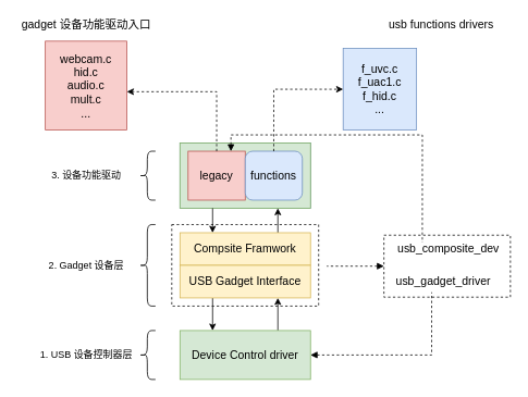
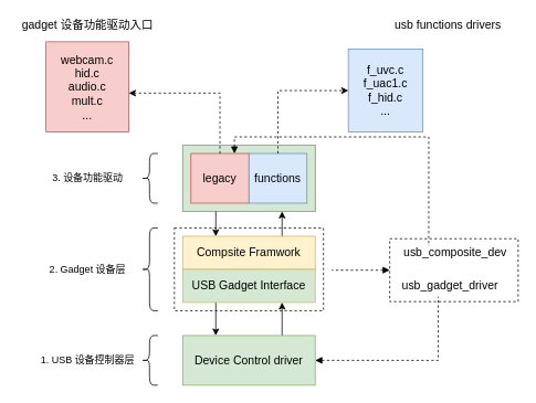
  <mxCell id="0" />
  <mxCell id="1" parent="0" />
  <mxCell id="2" value="" style="rounded=0;whiteSpace=wrap;html=1;fillColor=none;dashed=1;" vertex="1" parent="1"><mxGeometry x="210" y="275" width="180" height="100" as="geometry" /></mxCell>
  <mxCell id="3" style="edgeStyle=none;rounded=0;orthogonalLoop=1;jettySize=auto;html=1;exitX=0.75;exitY=0;exitDx=0;exitDy=0;entryX=0.75;entryY=1;entryDx=0;entryDy=0;" edge="1" parent="1" source="4" target="17"><mxGeometry relative="1" as="geometry" /></mxCell>
  <mxCell id="4" value="&lt;font style=&quot;font-size: 14px&quot;&gt;Compsite Framwork&lt;br&gt;&lt;/font&gt;" style="rounded=0;whiteSpace=wrap;html=1;fillColor=#fff2cc;strokeColor=#d6b656;" vertex="1" parent="1"><mxGeometry x="220" y="285" width="160" height="40" as="geometry" /></mxCell>
  <mxCell id="5" style="edgeStyle=orthogonalEdgeStyle;rounded=0;orthogonalLoop=1;jettySize=auto;html=1;exitX=0.75;exitY=0;exitDx=0;exitDy=0;entryX=0.75;entryY=1;entryDx=0;entryDy=0;" edge="1" parent="1" source="7" target="9"><mxGeometry relative="1" as="geometry" /></mxCell>
  <mxCell id="6" style="edgeStyle=orthogonalEdgeStyle;rounded=0;orthogonalLoop=1;jettySize=auto;html=1;exitX=1;exitY=0.5;exitDx=0;exitDy=0;entryX=0.354;entryY=1.15;entryDx=0;entryDy=0;entryPerimeter=0;dashed=1;startArrow=block;startFill=1;endArrow=none;endFill=0;" edge="1" parent="1" source="7" target="21"><mxGeometry relative="1" as="geometry" /></mxCell>
  <mxCell id="7" value="&lt;font style=&quot;font-size: 14px&quot;&gt;Device Control driver&lt;br&gt;&lt;/font&gt;" style="rounded=0;whiteSpace=wrap;html=1;fillColor=#d5e8d4;strokeColor=#82b366;" vertex="1" parent="1"><mxGeometry x="220" y="405" width="160" height="60" as="geometry" /></mxCell>
  <mxCell id="8" style="edgeStyle=orthogonalEdgeStyle;rounded=0;orthogonalLoop=1;jettySize=auto;html=1;exitX=0.25;exitY=1;exitDx=0;exitDy=0;entryX=0.25;entryY=0;entryDx=0;entryDy=0;" edge="1" parent="1" source="9" target="7"><mxGeometry relative="1" as="geometry" /></mxCell>
- <mxCell id="9" value="&lt;font style=&quot;font-size: 14px&quot;&gt;USB Gadget Interface&lt;br&gt;&lt;/font&gt;" style="rounded=0;whiteSpace=wrap;html=1;fillColor=#fff2cc;strokeColor=#d6b656;" vertex="1" parent="1"><mxGeometry x="220" y="325" width="160" height="40" as="geometry" /></mxCell>
+ <mxCell id="9" value="&lt;font style=&quot;font-size: 14px&quot;&gt;USB Gadget Interface&lt;br&gt;&lt;/font&gt;" style="rounded=0;whiteSpace=wrap;html=1;fillColor=#d5e8d4;strokeColor=#d6b656;" vertex="1" parent="1"><mxGeometry x="220" y="325" width="160" height="40" as="geometry" /></mxCell>
  <mxCell id="10" value="" style="shape=curlyBracket;whiteSpace=wrap;html=1;rounded=1;fillColor=none;" vertex="1" parent="1"><mxGeometry x="170" y="275" width="20" height="100" as="geometry" /></mxCell>
  <mxCell id="11" value="" style="shape=curlyBracket;whiteSpace=wrap;html=1;rounded=1;fillColor=none;" vertex="1" parent="1"><mxGeometry x="170" y="405" width="20" height="60" as="geometry" /></mxCell>
  <mxCell id="12" value="" style="shape=curlyBracket;whiteSpace=wrap;html=1;rounded=1;fillColor=none;" vertex="1" parent="1"><mxGeometry x="170" y="185" width="20" height="60" as="geometry" /></mxCell>
  <mxCell id="13" value="1. USB 设备控制器层" style="text;html=1;align=center;verticalAlign=middle;resizable=0;points=[];autosize=1;strokeColor=none;" vertex="1" parent="1"><mxGeometry x="40" y="425" width="130" height="20" as="geometry" /></mxCell>
  <mxCell id="14" value="2. Gadget 设备层" style="text;html=1;align=center;verticalAlign=middle;resizable=0;points=[];autosize=1;strokeColor=none;" vertex="1" parent="1"><mxGeometry x="50" y="315" width="110" height="20" as="geometry" /></mxCell>
  <mxCell id="15" value="3. 设备功能驱动" style="text;html=1;align=center;verticalAlign=middle;resizable=0;points=[];autosize=1;strokeColor=none;" vertex="1" parent="1"><mxGeometry x="55" y="205" width="100" height="20" as="geometry" /></mxCell>
  <mxCell id="16" value="" style="group;fillColor=#dae8fc;strokeColor=#6c8ebf;" vertex="1" connectable="0" parent="1"><mxGeometry x="220" y="175" width="160" height="80" as="geometry" /></mxCell>
  <mxCell id="17" value="" style="rounded=0;whiteSpace=wrap;html=1;fillColor=#d5e8d4;strokeColor=#82b366;" vertex="1" parent="16"><mxGeometry width="160" height="80" as="geometry" /></mxCell>
  <mxCell id="18" value="&lt;font style=&quot;font-size: 14px&quot;&gt;legacy&lt;br&gt;&lt;/font&gt;" style="rounded=0;whiteSpace=wrap;html=1;fillColor=#f8cecc;strokeColor=#b85450;" vertex="1" parent="16"><mxGeometry x="10" y="10" width="70" height="60" as="geometry" /></mxCell>
- <mxCell id="19" value="&lt;font style=&quot;font-size: 14px&quot;&gt;functions&lt;br&gt;&lt;/font&gt;" style="whiteSpace=wrap;html=1;fillColor=#dae8fc;strokeColor=#6c8ebf;rounded=1;" vertex="1" parent="16"><mxGeometry x="80" y="10" width="70" height="60" as="geometry" /></mxCell>
+ <mxCell id="19" value="&lt;font style=&quot;font-size: 14px&quot;&gt;functions&lt;br&gt;&lt;/font&gt;" style="rounded=0;whiteSpace=wrap;html=1;fillColor=#dae8fc;strokeColor=#6c8ebf;" vertex="1" parent="16"><mxGeometry x="80" y="10" width="70" height="60" as="geometry" /></mxCell>
  <mxCell id="20" style="edgeStyle=none;rounded=0;orthogonalLoop=1;jettySize=auto;html=1;exitX=0.25;exitY=1;exitDx=0;exitDy=0;entryX=0.25;entryY=0;entryDx=0;entryDy=0;" edge="1" parent="1" source="17" target="4"><mxGeometry relative="1" as="geometry" /></mxCell>
  <mxCell id="21" value="&lt;font&gt;&lt;span style=&quot;font-size: 14px&quot;&gt;usb_gadget_driver&lt;/span&gt;&lt;br&gt;&lt;/font&gt;" style="text;html=1;align=left;verticalAlign=middle;resizable=0;points=[];autosize=1;strokeColor=none;" vertex="1" parent="1"><mxGeometry x="482.5" y="335" width="130" height="20" as="geometry" /></mxCell>
  <mxCell id="22" value="&lt;font&gt;&lt;span style=&quot;font-size: 14px&quot;&gt;usb_composite_dev&lt;/span&gt;&lt;br&gt;&lt;/font&gt;" style="text;html=1;align=left;verticalAlign=middle;resizable=0;points=[];autosize=1;strokeColor=none;" vertex="1" parent="1"><mxGeometry x="485" y="295" width="140" height="20" as="geometry" /></mxCell>
  <mxCell id="23" value="&lt;span style=&quot;font-size: 14px&quot;&gt;webcam.c&lt;/span&gt;&lt;br style=&quot;font-size: 14px&quot;&gt;&lt;span style=&quot;font-size: 14px&quot;&gt;hid.c&lt;/span&gt;&lt;br style=&quot;font-size: 14px&quot;&gt;&lt;span style=&quot;font-size: 14px&quot;&gt;audio.c&lt;/span&gt;&lt;br style=&quot;font-size: 14px&quot;&gt;&lt;span style=&quot;font-size: 14px&quot;&gt;mult.c&lt;br&gt;...&lt;br&gt;&lt;/span&gt;" style="rounded=0;whiteSpace=wrap;html=1;fillColor=#f8cecc;align=center;strokeColor=#b85450;" vertex="1" parent="1"><mxGeometry x="55" y="50" width="100" height="109" as="geometry" /></mxCell>
  <mxCell id="24" style="edgeStyle=orthogonalEdgeStyle;rounded=0;orthogonalLoop=1;jettySize=auto;html=1;exitX=0.5;exitY=0;exitDx=0;exitDy=0;entryX=1;entryY=0.569;entryDx=0;entryDy=0;entryPerimeter=0;dashed=1;" edge="1" parent="1" source="18" target="23"><mxGeometry relative="1" as="geometry" /></mxCell>
  <mxCell id="25" value="&lt;span style=&quot;font-size: 14px ; text-align: left&quot;&gt;gadget 设备功能驱动入口&lt;/span&gt;" style="text;html=1;align=center;verticalAlign=middle;resizable=0;points=[];autosize=1;strokeColor=none;" vertex="1" parent="1"><mxGeometry x="20" y="20" width="170" height="20" as="geometry" /></mxCell>
  <mxCell id="26" value="&lt;span style=&quot;font-size: 14px&quot;&gt;f_uvc.c&lt;/span&gt;&lt;br style=&quot;font-size: 14px&quot;&gt;&lt;span style=&quot;font-size: 14px&quot;&gt;f_uac1.c&lt;/span&gt;&lt;br style=&quot;font-size: 14px&quot;&gt;&lt;span style=&quot;font-size: 14px&quot;&gt;f_hid.c&lt;/span&gt;&lt;br style=&quot;font-size: 14px&quot;&gt;&lt;span style=&quot;font-size: 14px&quot;&gt;...&lt;/span&gt;" style="rounded=0;whiteSpace=wrap;html=1;align=center;fillColor=#dae8fc;strokeColor=#6c8ebf;" vertex="1" parent="1"><mxGeometry x="420" y="59" width="90" height="100" as="geometry" /></mxCell>
  <mxCell id="27" style="edgeStyle=orthogonalEdgeStyle;rounded=0;orthogonalLoop=1;jettySize=auto;html=1;exitX=0.5;exitY=0;exitDx=0;exitDy=0;entryX=0;entryY=0.5;entryDx=0;entryDy=0;dashed=1;" edge="1" parent="1" source="19" target="26"><mxGeometry relative="1" as="geometry" /></mxCell>
  <mxCell id="28" value="&lt;span style=&quot;font-size: 14px ; text-align: left&quot;&gt;usb functions drivers&lt;/span&gt;" style="text;html=1;align=center;verticalAlign=middle;resizable=0;points=[];autosize=1;strokeColor=none;" vertex="1" parent="1"><mxGeometry x="470" y="20" width="140" height="20" as="geometry" /></mxCell>
  <mxCell id="29" style="edgeStyle=orthogonalEdgeStyle;rounded=0;orthogonalLoop=1;jettySize=auto;html=1;exitX=0.75;exitY=0;exitDx=0;exitDy=0;entryX=0.229;entryY=0.1;entryDx=0;entryDy=0;entryPerimeter=0;dashed=1;endArrow=none;endFill=0;startArrow=block;startFill=1;" edge="1" parent="1" source="18" target="22"><mxGeometry relative="1" as="geometry" /></mxCell>
  <mxCell id="30" style="edgeStyle=orthogonalEdgeStyle;rounded=0;orthogonalLoop=1;jettySize=auto;html=1;exitX=0;exitY=0.5;exitDx=0;exitDy=0;dashed=1;startArrow=block;startFill=1;endArrow=none;endFill=0;" edge="1" parent="1" source="31"><mxGeometry relative="1" as="geometry"><mxPoint x="400" y="326" as="targetPoint" /></mxGeometry></mxCell>
  <mxCell id="31" value="" style="rounded=0;whiteSpace=wrap;html=1;fillColor=none;align=left;dashed=1;" vertex="1" parent="1"><mxGeometry x="470" y="288" width="155" height="76" as="geometry" /></mxCell>
